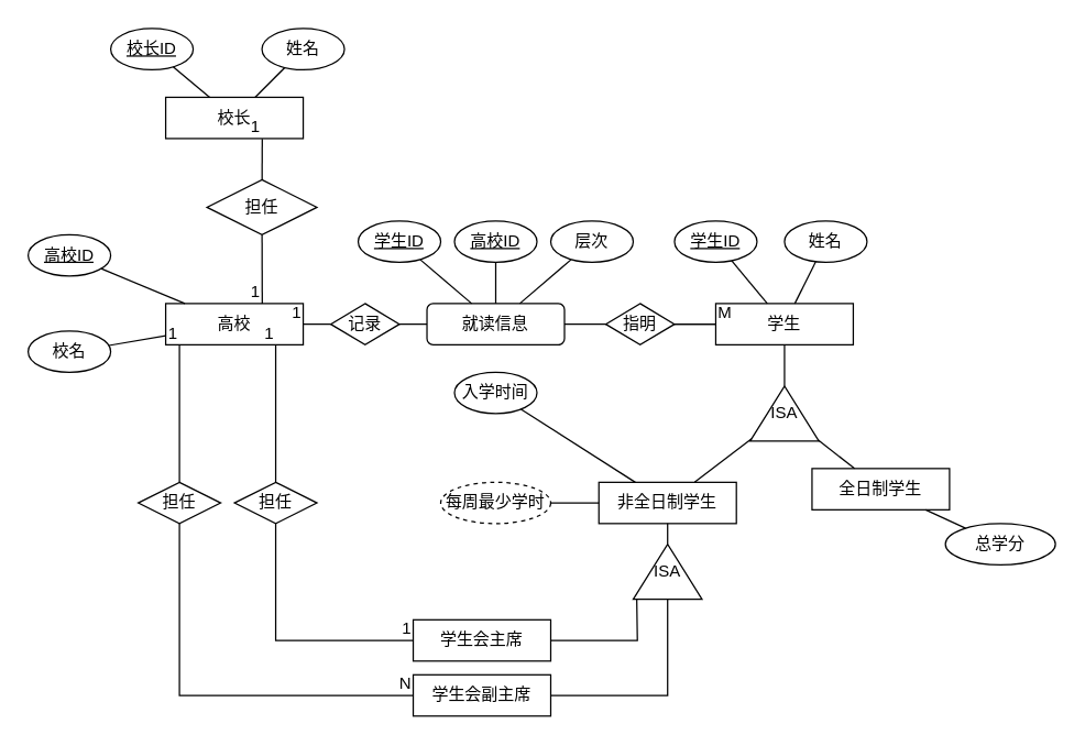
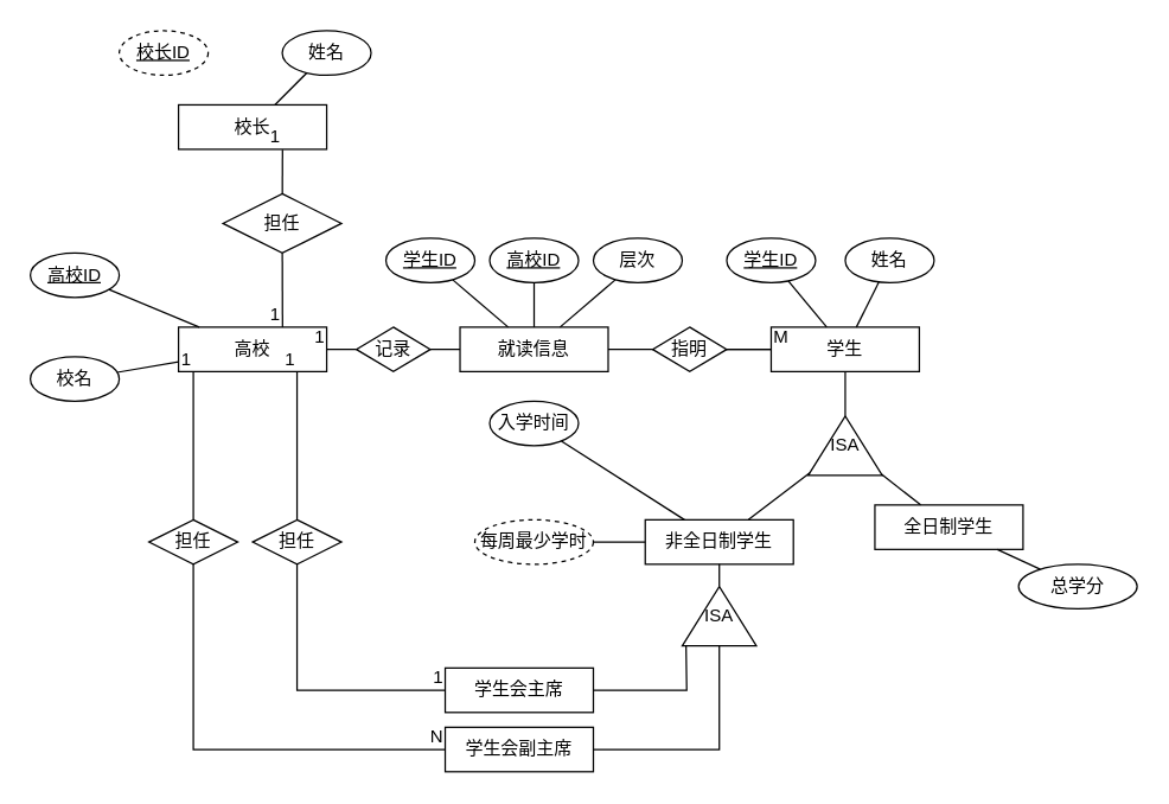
  <mxCell id="0" />
  <mxCell id="1" parent="0" />
  <mxCell id="2" value="高校" style="rounded=0;whiteSpace=wrap;html=1;" parent="1" vertex="1"><mxGeometry x="120" y="220" width="100" height="30" as="geometry" /></mxCell>
  <mxCell id="3" value="校长" style="rounded=0;whiteSpace=wrap;html=1;" parent="1" vertex="1"><mxGeometry x="120" y="70" width="100" height="30" as="geometry" /></mxCell>
  <mxCell id="4" value="学生" style="rounded=0;whiteSpace=wrap;html=1;" parent="1" vertex="1"><mxGeometry x="520" y="220" width="100" height="30" as="geometry" /></mxCell>
- <mxCell id="5" value="就读信息" style="whiteSpace=wrap;html=1;rounded=1;" parent="1" vertex="1"><mxGeometry x="310" y="220" width="100" height="30" as="geometry" /></mxCell>
+ <mxCell id="5" value="就读信息" style="rounded=0;whiteSpace=wrap;html=1;" parent="1" vertex="1"><mxGeometry x="310" y="220" width="100" height="30" as="geometry" /></mxCell>
  <mxCell id="6" value="全日制学生" style="rounded=0;whiteSpace=wrap;html=1;" parent="1" vertex="1"><mxGeometry x="590" y="340" width="100" height="30" as="geometry" /></mxCell>
  <mxCell id="7" value="非全日制学生" style="rounded=0;whiteSpace=wrap;html=1;" parent="1" vertex="1"><mxGeometry x="435" y="350" width="100" height="30" as="geometry" /></mxCell>
  <mxCell id="8" value="学生会主席" style="rounded=0;whiteSpace=wrap;html=1;" parent="1" vertex="1"><mxGeometry x="300" y="450" width="100" height="30" as="geometry" /></mxCell>
  <mxCell id="9" value="学生会副主席" style="rounded=0;whiteSpace=wrap;html=1;" parent="1" vertex="1"><mxGeometry x="300" y="490" width="100" height="30" as="geometry" /></mxCell>
  <mxCell id="10" value="担任" style="rhombus;whiteSpace=wrap;html=1;" parent="1" vertex="1"><mxGeometry x="150" y="130" width="80" height="40" as="geometry" /></mxCell>
- <mxCell id="11" value="&lt;u&gt;校长ID&lt;/u&gt;" style="ellipse;whiteSpace=wrap;html=1;" parent="1" vertex="1"><mxGeometry x="80" y="20" width="60" height="30" as="geometry" /></mxCell>
+ <mxCell id="11" value="&lt;u&gt;校长ID&lt;/u&gt;" style="ellipse;whiteSpace=wrap;html=1;dashed=1;" parent="1" vertex="1"><mxGeometry x="80" y="20" width="60" height="30" as="geometry" /></mxCell>
  <mxCell id="12" value="姓名" style="ellipse;whiteSpace=wrap;html=1;" parent="1" vertex="1"><mxGeometry x="190" y="20" width="60" height="30" as="geometry" /></mxCell>
  <mxCell id="13" value="" style="endArrow=none;html=1;rounded=0;" parent="1" source="3" target="12" edge="1"><mxGeometry width="50" height="50" relative="1" as="geometry"><mxPoint x="360" y="200" as="sourcePoint" /><mxPoint x="410" y="150" as="targetPoint" /></mxGeometry></mxCell>
- <mxCell id="14" value="" style="endArrow=none;html=1;rounded=0;" parent="1" source="11" target="3" edge="1"><mxGeometry width="50" height="50" relative="1" as="geometry"><mxPoint x="360" y="200" as="sourcePoint" /><mxPoint x="410" y="150" as="targetPoint" /></mxGeometry></mxCell>
  <mxCell id="15" value="" style="endArrow=none;html=1;rounded=0;" parent="1" source="5" target="4" edge="1"><mxGeometry width="50" height="50" relative="1" as="geometry"><mxPoint x="360" y="270" as="sourcePoint" /><mxPoint x="410" y="220" as="targetPoint" /></mxGeometry></mxCell>
  <mxCell id="16" value="&lt;u&gt;学生ID&lt;/u&gt;" style="ellipse;whiteSpace=wrap;html=1;" parent="1" vertex="1"><mxGeometry x="260" y="160" width="60" height="30" as="geometry" /></mxCell>
  <mxCell id="17" value="&lt;u&gt;高校ID&lt;/u&gt;" style="ellipse;whiteSpace=wrap;html=1;" parent="1" vertex="1"><mxGeometry x="330" y="160" width="60" height="30" as="geometry" /></mxCell>
  <mxCell id="18" value="入学时间" style="ellipse;whiteSpace=wrap;html=1;" parent="1" vertex="1"><mxGeometry x="330" y="270" width="60" height="30" as="geometry" /></mxCell>
  <mxCell id="19" value="层次" style="ellipse;whiteSpace=wrap;html=1;" parent="1" vertex="1"><mxGeometry x="400" y="160" width="60" height="30" as="geometry" /></mxCell>
  <mxCell id="20" value="" style="endArrow=none;html=1;rounded=0;" parent="1" source="16" target="5" edge="1"><mxGeometry width="50" height="50" relative="1" as="geometry"><mxPoint x="360" y="270" as="sourcePoint" /><mxPoint x="410" y="220" as="targetPoint" /></mxGeometry></mxCell>
  <mxCell id="21" value="" style="endArrow=none;html=1;rounded=0;" parent="1" source="5" target="17" edge="1"><mxGeometry width="50" height="50" relative="1" as="geometry"><mxPoint x="360" y="270" as="sourcePoint" /><mxPoint x="410" y="220" as="targetPoint" /></mxGeometry></mxCell>
  <mxCell id="22" value="" style="endArrow=none;html=1;rounded=0;" parent="1" source="5" target="19" edge="1"><mxGeometry width="50" height="50" relative="1" as="geometry"><mxPoint x="360" y="270" as="sourcePoint" /><mxPoint x="410" y="220" as="targetPoint" /></mxGeometry></mxCell>
  <mxCell id="23" value="" style="endArrow=none;html=1;rounded=0;" parent="1" source="18" target="7" edge="1"><mxGeometry width="50" height="50" relative="1" as="geometry"><mxPoint x="360" y="270" as="sourcePoint" /><mxPoint x="410" y="220" as="targetPoint" /></mxGeometry></mxCell>
  <mxCell id="24" value="姓名" style="ellipse;whiteSpace=wrap;html=1;" parent="1" vertex="1"><mxGeometry x="570" y="160" width="60" height="30" as="geometry" /></mxCell>
  <mxCell id="25" value="学生ID" style="ellipse;whiteSpace=wrap;html=1;fontStyle=4" parent="1" vertex="1"><mxGeometry x="490" y="160" width="60" height="30" as="geometry" /></mxCell>
  <mxCell id="26" value="" style="endArrow=none;html=1;rounded=0;" parent="1" source="4" target="25" edge="1"><mxGeometry width="50" height="50" relative="1" as="geometry"><mxPoint x="360" y="270" as="sourcePoint" /><mxPoint x="410" y="220" as="targetPoint" /></mxGeometry></mxCell>
  <mxCell id="27" value="" style="endArrow=none;html=1;rounded=0;" parent="1" source="4" target="24" edge="1"><mxGeometry width="50" height="50" relative="1" as="geometry"><mxPoint x="540" y="210" as="sourcePoint" /><mxPoint x="532" y="200" as="targetPoint" /></mxGeometry></mxCell>
  <mxCell id="28" value="ISA" style="triangle;whiteSpace=wrap;html=1;direction=north;" parent="1" vertex="1"><mxGeometry x="545" y="280" width="50" height="40" as="geometry" /></mxCell>
  <mxCell id="29" value="" style="endArrow=none;html=1;rounded=0;" parent="1" source="28" target="4" edge="1"><mxGeometry width="50" height="50" relative="1" as="geometry"><mxPoint x="360" y="270" as="sourcePoint" /><mxPoint x="410" y="220" as="targetPoint" /></mxGeometry></mxCell>
  <mxCell id="30" value="" style="endArrow=none;html=1;rounded=0;" parent="1" source="7" target="28" edge="1"><mxGeometry width="50" height="50" relative="1" as="geometry"><mxPoint x="360" y="270" as="sourcePoint" /><mxPoint x="410" y="220" as="targetPoint" /></mxGeometry></mxCell>
  <mxCell id="31" value="" style="endArrow=none;html=1;rounded=0;" parent="1" source="6" target="28" edge="1"><mxGeometry width="50" height="50" relative="1" as="geometry"><mxPoint x="360" y="270" as="sourcePoint" /><mxPoint x="410" y="220" as="targetPoint" /></mxGeometry></mxCell>
  <mxCell id="32" value="ISA" style="triangle;whiteSpace=wrap;html=1;direction=north;" parent="1" vertex="1"><mxGeometry x="460" y="395" width="50" height="40" as="geometry" /></mxCell>
  <mxCell id="33" value="" style="endArrow=none;html=1;rounded=0;" parent="1" source="32" target="7" edge="1"><mxGeometry width="50" height="50" relative="1" as="geometry"><mxPoint x="360" y="320" as="sourcePoint" /><mxPoint x="410" y="270" as="targetPoint" /></mxGeometry></mxCell>
  <mxCell id="34" value="" style="endArrow=none;html=1;rounded=0;entryX=-0.005;entryY=0.051;entryDx=0;entryDy=0;entryPerimeter=0;" parent="1" source="8" target="32" edge="1"><mxGeometry width="50" height="50" relative="1" as="geometry"><mxPoint x="360" y="320" as="sourcePoint" /><mxPoint x="440" y="440" as="targetPoint" /><Array as="points"><mxPoint x="463" y="465" /></Array></mxGeometry></mxCell>
  <mxCell id="35" value="" style="endArrow=none;html=1;rounded=0;" parent="1" source="9" target="32" edge="1"><mxGeometry width="50" height="50" relative="1" as="geometry"><mxPoint x="360" y="320" as="sourcePoint" /><mxPoint x="410" y="270" as="targetPoint" /><Array as="points"><mxPoint x="485" y="505" /></Array></mxGeometry></mxCell>
  <mxCell id="36" value="" style="endArrow=none;html=1;rounded=0;" parent="1" source="38" edge="1"><mxGeometry relative="1" as="geometry"><mxPoint x="170" y="340" as="sourcePoint" /><mxPoint x="200" y="250" as="targetPoint" /></mxGeometry></mxCell>
  <mxCell id="37" value="1" style="resizable=0;html=1;whiteSpace=wrap;align=right;verticalAlign=bottom;" parent="36" connectable="0" vertex="1"><mxGeometry x="1" relative="1" as="geometry" /></mxCell>
  <mxCell id="38" value="担任" style="rhombus;whiteSpace=wrap;html=1;" parent="1" vertex="1"><mxGeometry x="170" y="350" width="60" height="30" as="geometry" /></mxCell>
  <mxCell id="39" value="担任" style="rhombus;whiteSpace=wrap;html=1;" parent="1" vertex="1"><mxGeometry x="100" y="350" width="60" height="30" as="geometry" /></mxCell>
  <mxCell id="40" value="" style="endArrow=none;html=1;rounded=0;entryX=0.1;entryY=1;entryDx=0;entryDy=0;entryPerimeter=0;" parent="1" source="39" target="2" edge="1"><mxGeometry relative="1" as="geometry"><mxPoint x="210" y="360" as="sourcePoint" /><mxPoint x="210" y="260" as="targetPoint" /></mxGeometry></mxCell>
  <mxCell id="41" value="1" style="resizable=0;html=1;whiteSpace=wrap;align=right;verticalAlign=bottom;" parent="40" connectable="0" vertex="1"><mxGeometry x="1" relative="1" as="geometry" /></mxCell>
  <mxCell id="42" value="" style="endArrow=none;html=1;rounded=0;exitX=0.5;exitY=1;exitDx=0;exitDy=0;entryX=0;entryY=0.5;entryDx=0;entryDy=0;" parent="1" source="39" target="9" edge="1"><mxGeometry relative="1" as="geometry"><mxPoint x="330" y="360" as="sourcePoint" /><mxPoint x="490" y="360" as="targetPoint" /><Array as="points"><mxPoint x="130" y="505" /></Array></mxGeometry></mxCell>
  <mxCell id="43" value="N" style="resizable=0;html=1;whiteSpace=wrap;align=right;verticalAlign=bottom;" parent="42" connectable="0" vertex="1"><mxGeometry x="1" relative="1" as="geometry" /></mxCell>
  <mxCell id="44" value="" style="endArrow=none;html=1;rounded=0;" parent="1" source="38" target="8" edge="1"><mxGeometry relative="1" as="geometry"><mxPoint x="200" y="370" as="sourcePoint" /><mxPoint x="490" y="360" as="targetPoint" /><Array as="points"><mxPoint x="200" y="465" /></Array></mxGeometry></mxCell>
  <mxCell id="45" value="1" style="resizable=0;html=1;whiteSpace=wrap;align=right;verticalAlign=bottom;" parent="44" connectable="0" vertex="1"><mxGeometry x="1" relative="1" as="geometry" /></mxCell>
  <mxCell id="46" value="每周最少学时" style="ellipse;whiteSpace=wrap;html=1;dashed=1;" parent="1" vertex="1"><mxGeometry x="320" y="350" width="80" height="30" as="geometry" /></mxCell>
  <mxCell id="47" value="" style="endArrow=none;html=1;rounded=0;" parent="1" source="46" target="7" edge="1"><mxGeometry width="50" height="50" relative="1" as="geometry"><mxPoint x="380" y="330" as="sourcePoint" /><mxPoint x="430" y="280" as="targetPoint" /></mxGeometry></mxCell>
  <mxCell id="48" value="总学分" style="ellipse;whiteSpace=wrap;html=1;" parent="1" vertex="1"><mxGeometry x="687" y="380" width="80" height="30" as="geometry" /></mxCell>
  <mxCell id="49" value="" style="endArrow=none;html=1;rounded=0;" parent="1" source="6" target="48" edge="1"><mxGeometry width="50" height="50" relative="1" as="geometry"><mxPoint x="380" y="330" as="sourcePoint" /><mxPoint x="430" y="280" as="targetPoint" /></mxGeometry></mxCell>
  <mxCell id="50" value="" style="endArrow=none;html=1;rounded=0;entryX=0.702;entryY=1.006;entryDx=0;entryDy=0;entryPerimeter=0;" parent="1" source="10" target="3" edge="1"><mxGeometry relative="1" as="geometry"><mxPoint x="330" y="190" as="sourcePoint" /><mxPoint x="220" y="110" as="targetPoint" /></mxGeometry></mxCell>
  <mxCell id="51" value="1" style="resizable=0;html=1;whiteSpace=wrap;align=right;verticalAlign=bottom;" parent="50" connectable="0" vertex="1"><mxGeometry x="1" relative="1" as="geometry" /></mxCell>
  <mxCell id="52" value="" style="endArrow=none;html=1;rounded=0;entryX=0.702;entryY=0.006;entryDx=0;entryDy=0;entryPerimeter=0;" parent="1" source="10" target="2" edge="1"><mxGeometry relative="1" as="geometry"><mxPoint x="210" y="200" as="sourcePoint" /><mxPoint x="200" y="200" as="targetPoint" /></mxGeometry></mxCell>
  <mxCell id="53" value="1" style="resizable=0;html=1;whiteSpace=wrap;align=right;verticalAlign=bottom;" parent="52" connectable="0" vertex="1"><mxGeometry x="1" relative="1" as="geometry" /></mxCell>
  <mxCell id="54" value="" style="endArrow=none;html=1;rounded=0;" parent="1" source="61" target="2" edge="1"><mxGeometry relative="1" as="geometry"><mxPoint x="330" y="310" as="sourcePoint" /><mxPoint x="490" y="310" as="targetPoint" /></mxGeometry></mxCell>
  <mxCell id="55" value="1" style="resizable=0;html=1;whiteSpace=wrap;align=right;verticalAlign=bottom;" parent="54" connectable="0" vertex="1"><mxGeometry x="1" relative="1" as="geometry" /></mxCell>
  <mxCell id="56" value="&lt;u&gt;高校ID&lt;/u&gt;" style="ellipse;whiteSpace=wrap;html=1;" parent="1" vertex="1"><mxGeometry x="20" y="170" width="60" height="30" as="geometry" /></mxCell>
  <mxCell id="57" value="校名" style="ellipse;whiteSpace=wrap;html=1;" parent="1" vertex="1"><mxGeometry x="20" y="240" width="60" height="30" as="geometry" /></mxCell>
  <mxCell id="58" value="" style="endArrow=none;html=1;rounded=0;" parent="1" source="2" target="56" edge="1"><mxGeometry width="50" height="50" relative="1" as="geometry"><mxPoint x="270" y="310" as="sourcePoint" /><mxPoint x="320" y="260" as="targetPoint" /></mxGeometry></mxCell>
  <mxCell id="59" value="" style="endArrow=none;html=1;rounded=0;" parent="1" source="57" target="2" edge="1"><mxGeometry width="50" height="50" relative="1" as="geometry"><mxPoint x="270" y="310" as="sourcePoint" /><mxPoint x="320" y="260" as="targetPoint" /></mxGeometry></mxCell>
  <mxCell id="60" value="" style="endArrow=none;html=1;rounded=0;" edge="1" parent="1" source="5" target="61"><mxGeometry relative="1" as="geometry"><mxPoint x="300" y="235" as="sourcePoint" /><mxPoint x="220" y="235" as="targetPoint" /></mxGeometry></mxCell>
  <mxCell id="61" value="记录" style="rhombus;whiteSpace=wrap;html=1;" vertex="1" parent="1"><mxGeometry x="240" y="220" width="50" height="30" as="geometry" /></mxCell>
  <mxCell id="62" value="" style="endArrow=none;html=1;rounded=0;" edge="1" parent="1" source="4" target="64"><mxGeometry relative="1" as="geometry"><mxPoint x="520" y="235" as="sourcePoint" /><mxPoint x="410" y="235" as="targetPoint" /></mxGeometry></mxCell>
  <mxCell id="63" value="M" style="resizable=0;html=1;whiteSpace=wrap;align=left;verticalAlign=bottom;" connectable="0" vertex="1" parent="62"><mxGeometry x="-1" relative="1" as="geometry" /></mxCell>
  <mxCell id="64" value="指明" style="rhombus;whiteSpace=wrap;html=1;" vertex="1" parent="1"><mxGeometry x="440" y="220" width="50" height="30" as="geometry" /></mxCell>
